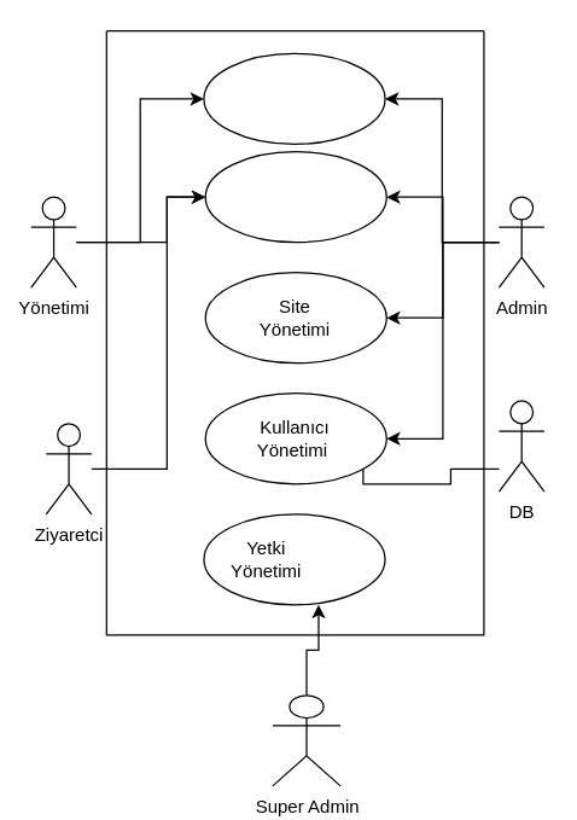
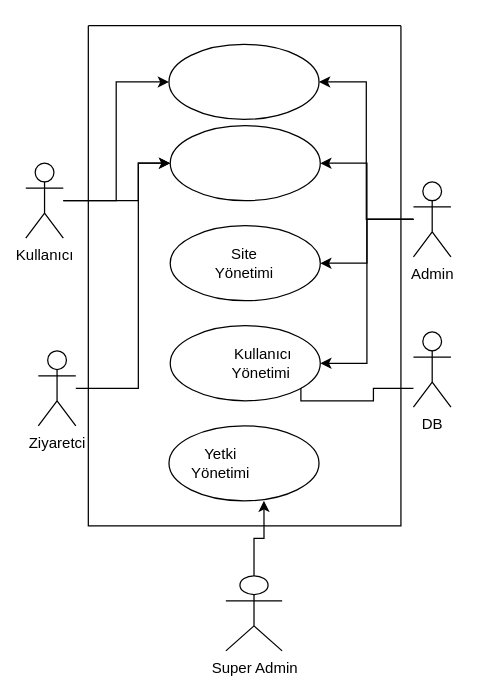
  <mxCell id="0" />
  <mxCell id="1" parent="0" />
  <mxCell id="2" style="edgeStyle=orthogonalEdgeStyle;rounded=0;orthogonalLoop=1;jettySize=auto;html=1;entryX=0;entryY=0.5;entryDx=0;entryDy=0;" edge="1" parent="1" source="3" target="17"><mxGeometry relative="1" as="geometry"><Array as="points"><mxPoint x="110" y="310" /><mxPoint x="110" y="130" /></Array></mxGeometry></mxCell>
  <mxCell id="3" value="Ziyaretci" style="shape=umlActor;verticalLabelPosition=bottom;verticalAlign=top;html=1;outlineConnect=0;" vertex="1" parent="1"><mxGeometry x="30" y="280" width="30" height="60" as="geometry" /></mxCell>
  <mxCell id="4" style="edgeStyle=orthogonalEdgeStyle;rounded=0;orthogonalLoop=1;jettySize=auto;html=1;" edge="1" parent="1" source="6" target="17"><mxGeometry relative="1" as="geometry"><Array as="points"><mxPoint x="110" y="160" /><mxPoint x="110" y="130" /></Array></mxGeometry></mxCell>
  <mxCell id="5" style="edgeStyle=orthogonalEdgeStyle;rounded=0;orthogonalLoop=1;jettySize=auto;html=1;entryX=0;entryY=0.5;entryDx=0;entryDy=0;" edge="1" parent="1" source="6" target="22"><mxGeometry relative="1" as="geometry" /></mxCell>
- <mxCell id="6" value="Yönetimi" style="shape=umlActor;verticalLabelPosition=bottom;verticalAlign=top;html=1;outlineConnect=0;" vertex="1" parent="1"><mxGeometry x="20" y="130" width="30" height="60" as="geometry" /></mxCell>
+ <mxCell id="6" value="Kullanıcı" style="shape=umlActor;verticalLabelPosition=bottom;verticalAlign=top;html=1;outlineConnect=0;" vertex="1" parent="1"><mxGeometry x="20" y="130" width="30" height="60" as="geometry" /></mxCell>
  <mxCell id="7" style="edgeStyle=orthogonalEdgeStyle;rounded=0;orthogonalLoop=1;jettySize=auto;html=1;entryX=1;entryY=0.5;entryDx=0;entryDy=0;" edge="1" parent="1" source="8" target="18"><mxGeometry relative="1" as="geometry"><Array as="points"><mxPoint x="298" y="310" /><mxPoint x="298" y="320" /><mxPoint x="240" y="320" /><mxPoint x="240" y="290" /></Array></mxGeometry></mxCell>
  <mxCell id="8" value="DB" style="shape=umlActor;verticalLabelPosition=bottom;verticalAlign=top;html=1;outlineConnect=0;" vertex="1" parent="1"><mxGeometry x="330" y="265" width="30" height="60" as="geometry" /></mxCell>
  <mxCell id="9" style="edgeStyle=orthogonalEdgeStyle;rounded=0;orthogonalLoop=1;jettySize=auto;html=1;entryX=1;entryY=0.5;entryDx=0;entryDy=0;" edge="1" parent="1" source="13" target="15"><mxGeometry relative="1" as="geometry" /></mxCell>
  <mxCell id="10" style="edgeStyle=orthogonalEdgeStyle;rounded=0;orthogonalLoop=1;jettySize=auto;html=1;entryX=1;entryY=0.5;entryDx=0;entryDy=0;" edge="1" parent="1" source="13" target="18"><mxGeometry relative="1" as="geometry" /></mxCell>
  <mxCell id="11" style="edgeStyle=orthogonalEdgeStyle;rounded=0;orthogonalLoop=1;jettySize=auto;html=1;entryX=1;entryY=0.5;entryDx=0;entryDy=0;" edge="1" parent="1" source="13" target="17"><mxGeometry relative="1" as="geometry" /></mxCell>
  <mxCell id="12" style="edgeStyle=orthogonalEdgeStyle;rounded=0;orthogonalLoop=1;jettySize=auto;html=1;entryX=1;entryY=0.5;entryDx=0;entryDy=0;" edge="1" parent="1" source="13" target="22"><mxGeometry relative="1" as="geometry" /></mxCell>
- <mxCell id="13" value="Admin" style="shape=umlActor;verticalLabelPosition=bottom;verticalAlign=top;html=1;outlineConnect=0;" vertex="1" parent="1"><mxGeometry x="330" y="130" width="30" height="60" as="geometry" /></mxCell>
+ <mxCell id="13" value="Admin" style="shape=umlActor;verticalLabelPosition=bottom;verticalAlign=top;html=1;outlineConnect=0;" vertex="1" parent="1"><mxGeometry x="330" y="145" width="30" height="60" as="geometry" /></mxCell>
  <mxCell id="14" value="" style="swimlane;startSize=0;" vertex="1" parent="1"><mxGeometry x="70" y="20" width="250" height="400" as="geometry" /></mxCell>
  <mxCell id="15" value="" style="ellipse;whiteSpace=wrap;html=1;" vertex="1" parent="14"><mxGeometry x="65.5" y="160" width="120" height="60" as="geometry" /></mxCell>
  <mxCell id="16" value="" style="ellipse;whiteSpace=wrap;html=1;" vertex="1" parent="14"><mxGeometry x="64.5" y="320" width="120" height="60" as="geometry" /></mxCell>
  <mxCell id="17" value="" style="ellipse;whiteSpace=wrap;html=1;" vertex="1" parent="14"><mxGeometry x="65.5" y="80" width="120" height="60" as="geometry" /></mxCell>
  <mxCell id="18" value="" style="ellipse;whiteSpace=wrap;html=1;" vertex="1" parent="14"><mxGeometry x="65.5" y="240" width="120" height="60" as="geometry" /></mxCell>
  <mxCell id="19" value="Yetki Yönetimi" style="text;html=1;align=center;verticalAlign=middle;whiteSpace=wrap;rounded=0;" vertex="1" parent="14"><mxGeometry x="75.5" y="335" width="60" height="30" as="geometry" /></mxCell>
- <mxCell id="20" value="Kullanıcı&lt;br&gt;Yönetimi&amp;nbsp;" style="text;html=1;align=center;verticalAlign=middle;whiteSpace=wrap;rounded=0;" vertex="1" parent="14"><mxGeometry x="94.5" y="255" width="60" height="30" as="geometry" /></mxCell>
+ <mxCell id="20" value="Kullanıcı&lt;br&gt;Yönetimi&amp;nbsp;" style="text;html=1;align=center;verticalAlign=middle;whiteSpace=wrap;rounded=0;" vertex="1" parent="14"><mxGeometry x="109.5" y="255" width="60" height="30" as="geometry" /></mxCell>
  <mxCell id="21" value="Site Yönetimi&lt;span style=&quot;color: rgba(0, 0, 0, 0); font-family: monospace; font-size: 0px; text-align: start; text-wrap: nowrap;&quot;&gt;%3CmxGraphModel%3E%3Croot%3E%3CmxCell%20id%3D%220%22%2F%3E%3CmxCell%20id%3D%221%22%20parent%3D%220%22%2F%3E%3CmxCell%20id%3D%222%22%20value%3D%22Yetki%20Y%C3%B6netimi%22%20style%3D%22text%3Bhtml%3D1%3Balign%3Dcenter%3BverticalAlign%3Dmiddle%3BwhiteSpace%3Dwrap%3Brounded%3D0%3B%22%20vertex%3D%221%22%20parent%3D%221%22%3E%3CmxGeometry%20x%3D%22355%22%20y%3D%22365%22%20width%3D%2260%22%20height%3D%2230%22%20as%3D%22geometry%22%2F%3E%3C%2FmxCell%3E%3C%2Froot%3E%3C%2FmxGraphModel%3E&lt;/span&gt;" style="text;html=1;align=center;verticalAlign=middle;whiteSpace=wrap;rounded=0;" vertex="1" parent="14"><mxGeometry x="94.5" y="175" width="60" height="30" as="geometry" /></mxCell>
  <mxCell id="22" value="" style="ellipse;whiteSpace=wrap;html=1;" vertex="1" parent="14"><mxGeometry x="64.5" y="15" width="120" height="60" as="geometry" /></mxCell>
  <mxCell id="23" value="Super Admin" style="shape=umlActor;verticalLabelPosition=bottom;verticalAlign=top;html=1;outlineConnect=0;" vertex="1" parent="1"><mxGeometry x="180" y="460" width="45" height="60" as="geometry" /></mxCell>
  <mxCell id="24" style="edgeStyle=orthogonalEdgeStyle;rounded=0;orthogonalLoop=1;jettySize=auto;html=1;entryX=0.633;entryY=1;entryDx=0;entryDy=0;entryPerimeter=0;" edge="1" parent="1" source="23" target="16"><mxGeometry relative="1" as="geometry" /></mxCell>
